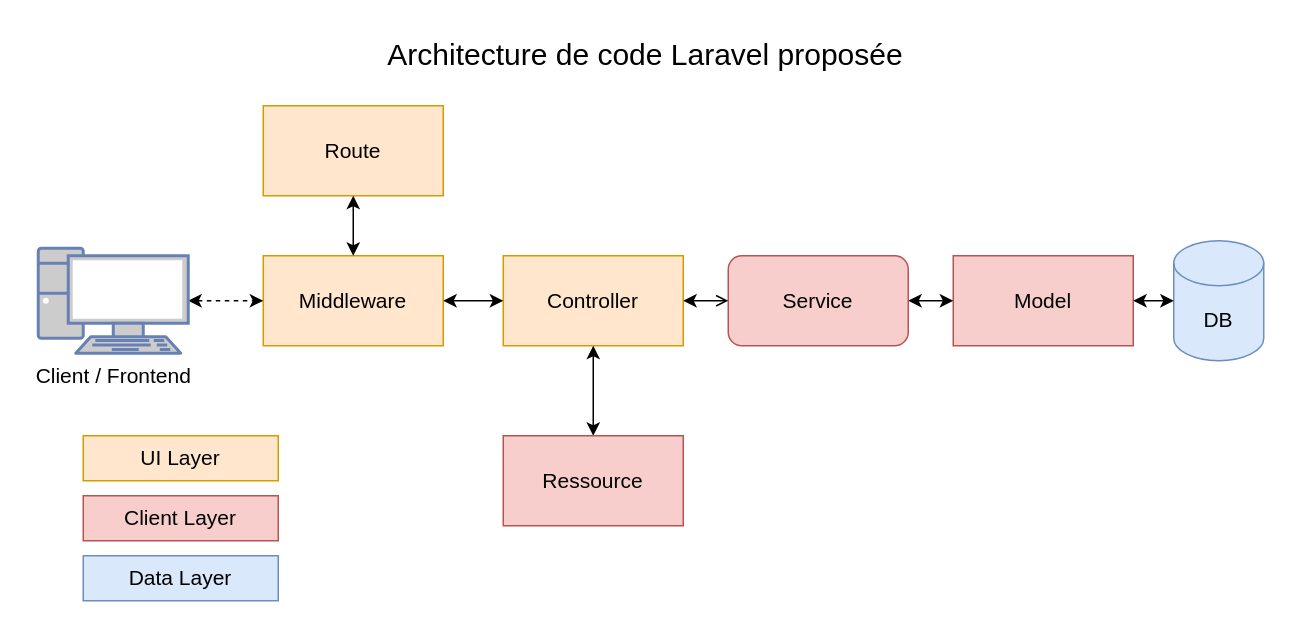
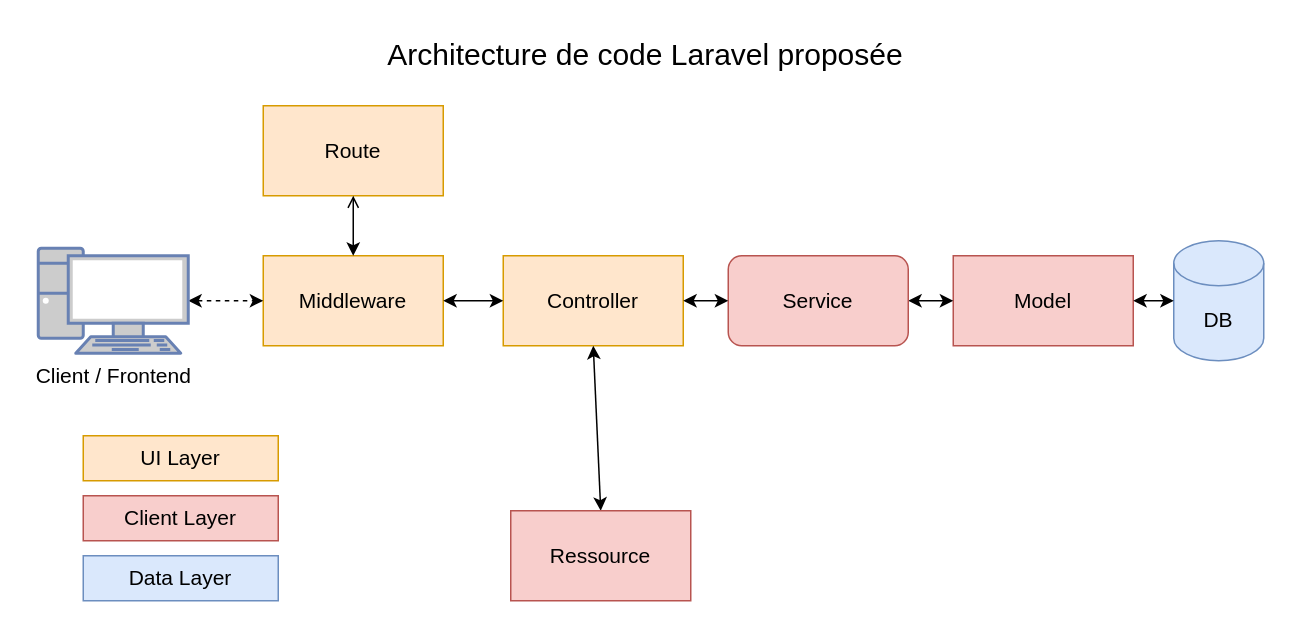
  <mxCell id="0" />
  <mxCell id="1" parent="0" />
  <mxCell id="2" value="Middleware" style="rounded=0;whiteSpace=wrap;html=1;fontSize=14;fillColor=#ffe6cc;strokeColor=#d79b00;" parent="1" vertex="1"><mxGeometry x="175" y="170" width="120" height="60" as="geometry" /></mxCell>
  <mxCell id="3" value="Controller" style="rounded=0;whiteSpace=wrap;html=1;fontSize=14;fillColor=#ffe6cc;strokeColor=#d79b00;" parent="1" vertex="1"><mxGeometry x="335" y="170" width="120" height="60" as="geometry" /></mxCell>
  <mxCell id="4" value="Model" style="rounded=0;whiteSpace=wrap;html=1;fontSize=14;fillColor=#f8cecc;strokeColor=#b85450;" parent="1" vertex="1"><mxGeometry x="635" y="170" width="120" height="60" as="geometry" /></mxCell>
  <mxCell id="5" value="DB" style="shape=cylinder3;whiteSpace=wrap;html=1;boundedLbl=1;backgroundOutline=1;size=15;fontSize=14;fillColor=#dae8fc;strokeColor=#6c8ebf;" parent="1" vertex="1"><mxGeometry x="782" y="160" width="60" height="80" as="geometry" /></mxCell>
  <mxCell id="6" value="" style="endArrow=classic;startArrow=classic;html=1;rounded=0;strokeColor=#000000;fillColor=#000000;entryX=0.5;entryY=1;entryDx=0;entryDy=0;exitX=0.5;exitY=0;exitDx=0;exitDy=0;" parent="1" source="14" target="3" edge="1"><mxGeometry width="50" height="50" relative="1" as="geometry"><mxPoint x="105" y="200" as="sourcePoint" /><mxPoint x="25" y="39" as="targetPoint" /></mxGeometry></mxCell>
  <mxCell id="7" value="" style="endArrow=classic;startArrow=classic;html=1;rounded=0;strokeColor=#000000;fillColor=#000000;entryX=0;entryY=0.5;entryDx=0;entryDy=0;exitX=1;exitY=0.5;exitDx=0;exitDy=0;exitPerimeter=0;dashed=1;" parent="1" source="17" target="2" edge="1"><mxGeometry width="50" height="50" relative="1" as="geometry"><mxPoint x="135" y="200" as="sourcePoint" /><mxPoint x="195" y="140" as="targetPoint" /></mxGeometry></mxCell>
  <mxCell id="8" value="" style="endArrow=classic;startArrow=classic;html=1;rounded=0;strokeColor=#000000;fillColor=#000000;entryX=0;entryY=0.5;entryDx=0;entryDy=0;exitX=1;exitY=0.5;exitDx=0;exitDy=0;" parent="1" source="15" target="4" edge="1"><mxGeometry width="50" height="50" relative="1" as="geometry"><mxPoint x="275" y="230" as="sourcePoint" /><mxPoint x="275" y="160" as="targetPoint" /></mxGeometry></mxCell>
  <mxCell id="9" value="" style="endArrow=classic;startArrow=classic;html=1;rounded=0;strokeColor=#000000;fillColor=#000000;entryX=0;entryY=0.5;entryDx=0;entryDy=0;exitX=1;exitY=0.5;exitDx=0;exitDy=0;" parent="1" source="2" target="3" edge="1"><mxGeometry width="50" height="50" relative="1" as="geometry"><mxPoint x="285" y="240" as="sourcePoint" /><mxPoint x="285" y="170" as="targetPoint" /></mxGeometry></mxCell>
  <mxCell id="10" value="" style="endArrow=classic;startArrow=classic;html=1;rounded=0;strokeColor=#000000;fillColor=#000000;entryX=0;entryY=0.5;entryDx=0;entryDy=0;entryPerimeter=0;exitX=1;exitY=0.5;exitDx=0;exitDy=0;" parent="1" source="4" target="5" edge="1"><mxGeometry width="50" height="50" relative="1" as="geometry"><mxPoint x="735" y="320" as="sourcePoint" /><mxPoint x="735" y="250" as="targetPoint" /></mxGeometry></mxCell>
  <mxCell id="11" value="Architecture de code Laravel proposée" style="text;html=1;strokeColor=none;fillColor=none;align=center;verticalAlign=middle;whiteSpace=wrap;rounded=0;fontSize=20;" parent="1" vertex="1"><mxGeometry width="820" height="30" as="geometry" x="20" y="20" /></mxCell>
  <mxCell id="12" value="Route" style="rounded=0;whiteSpace=wrap;html=1;fontSize=14;fillColor=#ffe6cc;strokeColor=#d79b00;" parent="1" vertex="1"><mxGeometry x="175" y="70" width="120" height="60" as="geometry" /></mxCell>
- <mxCell id="13" value="" style="endArrow=classic;startArrow=classic;html=1;rounded=0;strokeColor=#000000;fillColor=#000000;exitX=0.5;exitY=0;exitDx=0;exitDy=0;entryX=0.5;entryY=1;entryDx=0;entryDy=0;" parent="1" source="2" target="12" edge="1"><mxGeometry width="50" height="50" relative="1" as="geometry"><mxPoint x="245" y="160" as="sourcePoint" /><mxPoint x="355" y="130" as="targetPoint" /></mxGeometry></mxCell>
- <mxCell id="14" value="Ressource" style="rounded=0;whiteSpace=wrap;html=1;fontSize=14;fillColor=#f8cecc;strokeColor=#b85450;" parent="1" vertex="1"><mxGeometry x="335" y="290" width="120" height="60" as="geometry" /></mxCell>
+ <mxCell id="13" value="" style="endArrow=open;startArrow=classic;html=1;rounded=0;strokeColor=#000000;fillColor=#000000;exitX=0.5;exitY=0;exitDx=0;exitDy=0;entryX=0.5;entryY=1;entryDx=0;entryDy=0;" parent="1" source="2" target="12" edge="1"><mxGeometry width="50" height="50" relative="1" as="geometry"><mxPoint x="245" y="160" as="sourcePoint" /><mxPoint x="355" y="130" as="targetPoint" /></mxGeometry></mxCell>
+ <mxCell id="14" value="Ressource" style="rounded=0;whiteSpace=wrap;html=1;fontSize=14;fillColor=#f8cecc;strokeColor=#b85450;" parent="1" vertex="1"><mxGeometry x="340" y="340" width="120" height="60" as="geometry" /></mxCell>
  <mxCell id="15" value="Service" style="whiteSpace=wrap;html=1;fontSize=14;fillColor=#f8cecc;strokeColor=#b85450;rounded=1;" parent="1" vertex="1"><mxGeometry x="485" y="170" width="120" height="60" as="geometry" /></mxCell>
- <mxCell id="16" value="" style="endArrow=open;startArrow=classic;html=1;rounded=0;strokeColor=#000000;fillColor=#000000;exitX=1;exitY=0.5;exitDx=0;exitDy=0;entryX=0;entryY=0.5;entryDx=0;entryDy=0;" parent="1" source="3" target="15" edge="1"><mxGeometry width="50" height="50" relative="1" as="geometry"><mxPoint x="615" y="210" as="sourcePoint" /><mxPoint x="515" y="260" as="targetPoint" /></mxGeometry></mxCell>
+ <mxCell id="16" value="" style="endArrow=classic;startArrow=classic;html=1;rounded=0;strokeColor=#000000;fillColor=#000000;exitX=1;exitY=0.5;exitDx=0;exitDy=0;entryX=0;entryY=0.5;entryDx=0;entryDy=0;" parent="1" source="3" target="15" edge="1"><mxGeometry width="50" height="50" relative="1" as="geometry"><mxPoint x="615" y="210" as="sourcePoint" /><mxPoint x="515" y="260" as="targetPoint" /></mxGeometry></mxCell>
  <mxCell id="17" value="Client / Frontend" style="fontColor=#000000;verticalAlign=top;verticalLabelPosition=bottom;labelPosition=center;align=center;html=1;outlineConnect=0;fillColor=#CCCCCC;strokeColor=#6881B3;gradientColor=none;gradientDirection=north;strokeWidth=2;shape=mxgraph.networks.pc;fontSize=14;" parent="1" vertex="1"><mxGeometry x="25" y="165" width="100" height="70" as="geometry" /></mxCell>
  <mxCell id="18" value="Client Layer" style="text;html=1;strokeColor=#b85450;fillColor=#f8cecc;align=center;verticalAlign=middle;whiteSpace=wrap;rounded=0;fontSize=14;" parent="1" vertex="1"><mxGeometry x="55" y="330" width="130" height="30" as="geometry" /></mxCell>
  <mxCell id="19" value="UI Layer" style="text;html=1;strokeColor=#d79b00;fillColor=#ffe6cc;align=center;verticalAlign=middle;whiteSpace=wrap;rounded=0;fontSize=14;" parent="1" vertex="1"><mxGeometry x="55" y="290" width="130" height="30" as="geometry" /></mxCell>
  <mxCell id="20" value="Data Layer" style="text;html=1;strokeColor=#6c8ebf;fillColor=#dae8fc;align=center;verticalAlign=middle;whiteSpace=wrap;rounded=0;fontSize=14;" parent="1" vertex="1"><mxGeometry x="55" y="370" width="130" height="30" as="geometry" /></mxCell>
